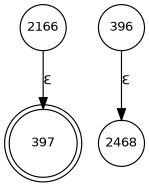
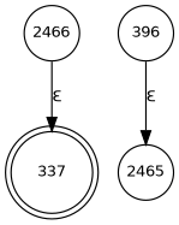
  digraph {
    fontname="DejaVu Sans"
    rankdir=TB
    node [fixedsize=true fontname="DejaVu Sans" fontsize=11 shape=circle peripheries=1]
    edge [fontname="DejaVu Sans"]
-   n1 [label=397 shape=doublecircle width=.6 peripheries=""]
-   n2 [label=2468 width=.55]
-   n3 [label=2166 width=.55]
+   n1 [label=337 shape=doublecircle width=.6 peripheries=""]
+   n2 [label=2465 width=.55]
+   n3 [label=2466 width=.55]
    n4 [label=396 width=.55]
    n3 -> n1 [label="&epsilon;"]
    n4 -> n2 [label="&epsilon;"]
  }
